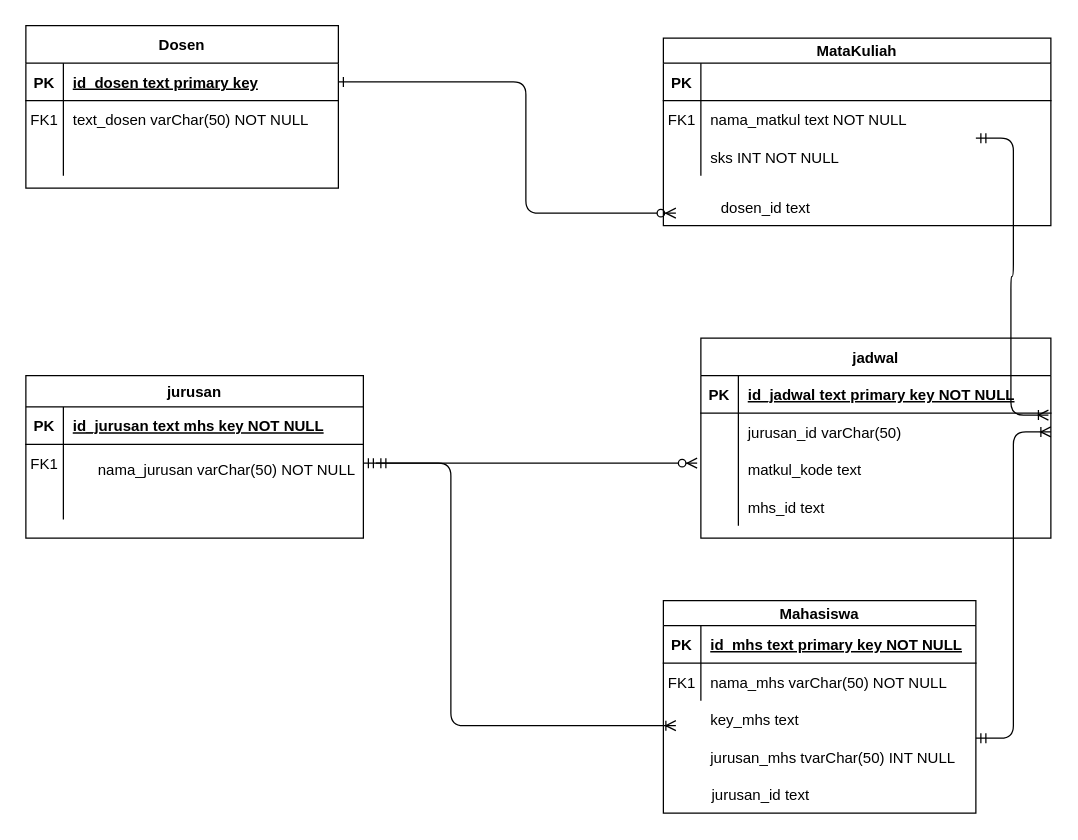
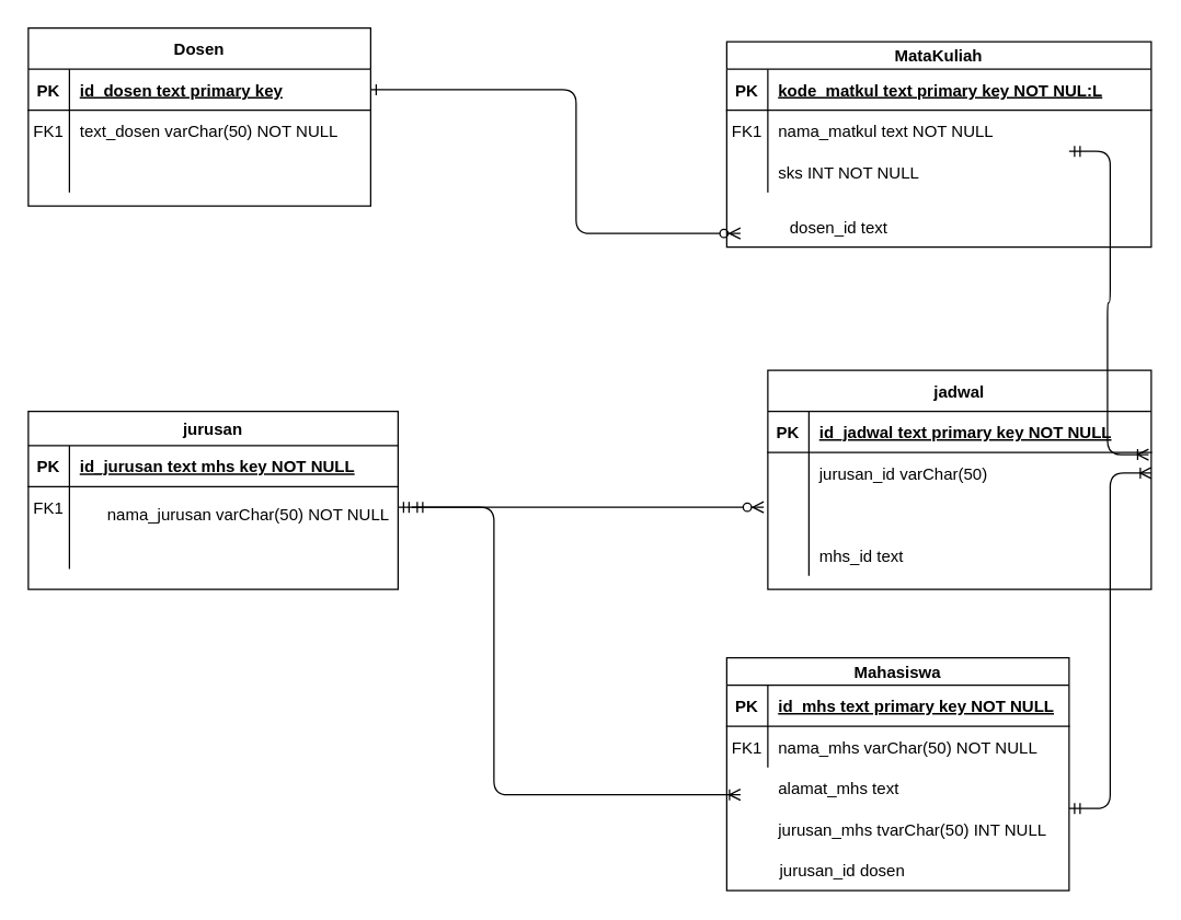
  <mxCell id="0" />
  <mxCell id="1" parent="0" />
  <mxCell id="2" value="jurusan" style="shape=table;startSize=25;container=1;collapsible=1;childLayout=tableLayout;fixedRows=1;rowLines=0;fontStyle=1;align=center;resizeLast=1;" parent="1" vertex="1"><mxGeometry x="20" y="300" width="270" height="130" as="geometry" /></mxCell>
  <mxCell id="3" value="" style="shape=partialRectangle;collapsible=0;dropTarget=0;pointerEvents=0;fillColor=none;points=[[0,0.5],[1,0.5]];portConstraint=eastwest;top=0;left=0;right=0;bottom=1;" parent="2" vertex="1"><mxGeometry y="25" width="270" height="30" as="geometry" /></mxCell>
  <mxCell id="4" value="PK" style="shape=partialRectangle;overflow=hidden;connectable=0;fillColor=none;top=0;left=0;bottom=0;right=0;fontStyle=1;" parent="3" vertex="1"><mxGeometry width="30" height="30" as="geometry" /></mxCell>
  <mxCell id="5" value="id_jurusan text mhs key NOT NULL" style="shape=partialRectangle;overflow=hidden;connectable=0;fillColor=none;top=0;left=0;bottom=0;right=0;align=left;spacingLeft=6;fontStyle=5;" parent="3" vertex="1"><mxGeometry x="30" width="240" height="30" as="geometry" /></mxCell>
  <mxCell id="6" value="" style="shape=partialRectangle;collapsible=0;dropTarget=0;pointerEvents=0;fillColor=none;points=[[0,0.5],[1,0.5]];portConstraint=eastwest;top=0;left=0;right=0;bottom=0;" parent="2" vertex="1"><mxGeometry y="55" width="270" height="30" as="geometry" /></mxCell>
  <mxCell id="7" value="FK1" style="shape=partialRectangle;overflow=hidden;connectable=0;fillColor=none;top=0;left=0;bottom=0;right=0;" parent="6" vertex="1"><mxGeometry width="30" height="30" as="geometry" /></mxCell>
  <mxCell id="8" value="" style="shape=partialRectangle;overflow=hidden;connectable=0;fillColor=none;top=0;left=0;bottom=0;right=0;align=left;spacingLeft=6;" parent="6" vertex="1"><mxGeometry x="30" width="240" height="30" as="geometry" /></mxCell>
  <mxCell id="9" value="" style="shape=partialRectangle;collapsible=0;dropTarget=0;pointerEvents=0;fillColor=none;points=[[0,0.5],[1,0.5]];portConstraint=eastwest;top=0;left=0;right=0;bottom=0;" parent="2" vertex="1"><mxGeometry y="85" width="270" height="30" as="geometry" /></mxCell>
  <mxCell id="10" value="" style="shape=partialRectangle;overflow=hidden;connectable=0;fillColor=none;top=0;left=0;bottom=0;right=0;" parent="9" vertex="1"><mxGeometry width="30" height="30" as="geometry" /></mxCell>
  <mxCell id="11" value="" style="shape=partialRectangle;overflow=hidden;connectable=0;fillColor=none;top=0;left=0;bottom=0;right=0;align=left;spacingLeft=6;" parent="9" vertex="1"><mxGeometry x="30" width="240" height="30" as="geometry" /></mxCell>
  <mxCell id="12" value="" style="group" vertex="1" connectable="0" parent="1"><mxGeometry x="530" y="480" width="250" height="170" as="geometry" /></mxCell>
  <mxCell id="13" value="Mahasiswa" style="shape=table;startSize=20;container=1;collapsible=1;childLayout=tableLayout;fixedRows=1;rowLines=0;fontStyle=1;align=center;resizeLast=1;" parent="12" vertex="1"><mxGeometry width="250" height="170" as="geometry" /></mxCell>
  <mxCell id="14" value="" style="shape=partialRectangle;collapsible=0;dropTarget=0;pointerEvents=0;fillColor=none;points=[[0,0.5],[1,0.5]];portConstraint=eastwest;top=0;left=0;right=0;bottom=1;" parent="13" vertex="1"><mxGeometry y="20" width="250" height="30" as="geometry" /></mxCell>
  <mxCell id="15" value="PK" style="shape=partialRectangle;overflow=hidden;connectable=0;fillColor=none;top=0;left=0;bottom=0;right=0;fontStyle=1;" parent="14" vertex="1"><mxGeometry width="30" height="30" as="geometry" /></mxCell>
  <mxCell id="16" value="id_mhs text primary key NOT NULL" style="shape=partialRectangle;overflow=hidden;connectable=0;fillColor=none;top=0;left=0;bottom=0;right=0;align=left;spacingLeft=6;fontStyle=5;" parent="14" vertex="1"><mxGeometry x="30" width="220" height="30" as="geometry" /></mxCell>
  <mxCell id="17" value="" style="shape=partialRectangle;collapsible=0;dropTarget=0;pointerEvents=0;fillColor=none;points=[[0,0.5],[1,0.5]];portConstraint=eastwest;top=0;left=0;right=0;bottom=0;" parent="13" vertex="1"><mxGeometry y="50" width="250" height="30" as="geometry" /></mxCell>
  <mxCell id="18" value="FK1" style="shape=partialRectangle;overflow=hidden;connectable=0;fillColor=none;top=0;left=0;bottom=0;right=0;" parent="17" vertex="1"><mxGeometry width="30" height="30" as="geometry" /></mxCell>
  <mxCell id="19" value="nama_mhs varChar(50) NOT NULL" style="shape=partialRectangle;overflow=hidden;connectable=0;fillColor=none;top=0;left=0;bottom=0;right=0;align=left;spacingLeft=6;" parent="17" vertex="1"><mxGeometry x="30" width="220" height="30" as="geometry" /></mxCell>
- <mxCell id="20" value="key_mhs text " style="shape=partialRectangle;overflow=hidden;connectable=0;fillColor=none;top=0;left=0;bottom=0;right=0;align=left;spacingLeft=6;" vertex="1" parent="12"><mxGeometry x="30" y="80" width="220" height="30" as="geometry" /></mxCell>
+ <mxCell id="20" value="alamat_mhs text " style="shape=partialRectangle;overflow=hidden;connectable=0;fillColor=none;top=0;left=0;bottom=0;right=0;align=left;spacingLeft=6;" vertex="1" parent="12"><mxGeometry x="30" y="80" width="220" height="30" as="geometry" /></mxCell>
  <mxCell id="21" value="jurusan_mhs tvarChar(50) INT NULL" style="shape=partialRectangle;overflow=hidden;connectable=0;fillColor=none;top=0;left=0;bottom=0;right=0;align=left;spacingLeft=6;" vertex="1" parent="12"><mxGeometry x="30" y="110" width="220" height="30" as="geometry" /></mxCell>
- <mxCell id="22" value="jurusan_id text" style="shape=partialRectangle;overflow=hidden;connectable=0;fillColor=none;top=0;left=0;bottom=0;right=0;align=left;spacingLeft=6;" vertex="1" parent="12"><mxGeometry x="31" y="140" width="220" height="30" as="geometry" /></mxCell>
+ <mxCell id="22" value="jurusan_id dosen" style="shape=partialRectangle;overflow=hidden;connectable=0;fillColor=none;top=0;left=0;bottom=0;right=0;align=left;spacingLeft=6;" vertex="1" parent="12"><mxGeometry x="31" y="140" width="220" height="30" as="geometry" /></mxCell>
  <mxCell id="23" value="" style="group" vertex="1" connectable="0" parent="1"><mxGeometry x="20" y="20" width="250" height="130" as="geometry" /></mxCell>
  <mxCell id="24" value="Dosen" style="shape=table;startSize=30;container=1;collapsible=1;childLayout=tableLayout;fixedRows=1;rowLines=0;fontStyle=1;align=center;resizeLast=1;" parent="23" vertex="1"><mxGeometry width="250" height="130" as="geometry" /></mxCell>
  <mxCell id="25" value="" style="shape=partialRectangle;collapsible=0;dropTarget=0;pointerEvents=0;fillColor=none;points=[[0,0.5],[1,0.5]];portConstraint=eastwest;top=0;left=0;right=0;bottom=1;" parent="24" vertex="1"><mxGeometry y="30" width="250" height="30" as="geometry" /></mxCell>
  <mxCell id="26" value="PK" style="shape=partialRectangle;overflow=hidden;connectable=0;fillColor=none;top=0;left=0;bottom=0;right=0;fontStyle=1;" parent="25" vertex="1"><mxGeometry width="30" height="30" as="geometry" /></mxCell>
  <mxCell id="27" value="id_dosen text primary key" style="shape=partialRectangle;overflow=hidden;connectable=0;fillColor=none;top=0;left=0;bottom=0;right=0;align=left;spacingLeft=6;fontStyle=5;" parent="25" vertex="1"><mxGeometry x="30" width="220" height="30" as="geometry" /></mxCell>
  <mxCell id="28" value="" style="shape=partialRectangle;collapsible=0;dropTarget=0;pointerEvents=0;fillColor=none;points=[[0,0.5],[1,0.5]];portConstraint=eastwest;top=0;left=0;right=0;bottom=0;" parent="24" vertex="1"><mxGeometry y="60" width="250" height="30" as="geometry" /></mxCell>
  <mxCell id="29" value="FK1" style="shape=partialRectangle;overflow=hidden;connectable=0;fillColor=none;top=0;left=0;bottom=0;right=0;" parent="28" vertex="1"><mxGeometry width="30" height="30" as="geometry" /></mxCell>
  <mxCell id="30" value="text_dosen varChar(50) NOT NULL" style="shape=partialRectangle;overflow=hidden;connectable=0;fillColor=none;top=0;left=0;bottom=0;right=0;align=left;spacingLeft=6;" parent="28" vertex="1"><mxGeometry x="30" width="220" height="30" as="geometry" /></mxCell>
  <mxCell id="31" value="" style="shape=partialRectangle;collapsible=0;dropTarget=0;pointerEvents=0;fillColor=none;points=[[0,0.5],[1,0.5]];portConstraint=eastwest;top=0;left=0;right=0;bottom=0;" parent="24" vertex="1"><mxGeometry y="90" width="250" height="30" as="geometry" /></mxCell>
  <mxCell id="32" value="" style="shape=partialRectangle;overflow=hidden;connectable=0;fillColor=none;top=0;left=0;bottom=0;right=0;" parent="31" vertex="1"><mxGeometry width="30" height="30" as="geometry" /></mxCell>
  <mxCell id="33" value="" style="shape=partialRectangle;overflow=hidden;connectable=0;fillColor=none;top=0;left=0;bottom=0;right=0;align=left;spacingLeft=6;" parent="31" vertex="1"><mxGeometry x="30" width="220" height="30" as="geometry" /></mxCell>
  <mxCell id="34" value="" style="endArrow=ERzeroToMany;startArrow=ERone;endFill=1;startFill=0;exitX=1;exitY=0.5;exitDx=0;exitDy=0;" parent="23" source="25" edge="1"><mxGeometry width="100" height="100" relative="1" as="geometry"><mxPoint x="40" y="180" as="sourcePoint" /><mxPoint x="520" y="150" as="targetPoint" /><Array as="points"><mxPoint x="400" y="45" /><mxPoint x="400" y="150" /></Array></mxGeometry></mxCell>
  <mxCell id="35" value="" style="group" vertex="1" connectable="0" parent="1"><mxGeometry x="530" y="30" width="310" height="150" as="geometry" /></mxCell>
  <mxCell id="36" value="MataKuliah" style="shape=table;startSize=20;container=1;collapsible=1;childLayout=tableLayout;fixedRows=1;rowLines=0;fontStyle=1;align=center;resizeLast=1;" vertex="1" parent="35"><mxGeometry width="310" height="150" as="geometry" /></mxCell>
  <mxCell id="37" value="" style="shape=partialRectangle;collapsible=0;dropTarget=0;pointerEvents=0;fillColor=none;points=[[0,0.5],[1,0.5]];portConstraint=eastwest;top=0;left=0;right=0;bottom=1;" vertex="1" parent="36"><mxGeometry y="20" width="310" height="30" as="geometry" /></mxCell>
  <mxCell id="38" value="PK" style="shape=partialRectangle;overflow=hidden;connectable=0;fillColor=none;top=0;left=0;bottom=0;right=0;fontStyle=1;" vertex="1" parent="37"><mxGeometry width="30" height="30" as="geometry" /></mxCell>
+ <mxCell id="39" value="kode_matkul text primary key NOT NUL:L" style="shape=partialRectangle;overflow=hidden;connectable=0;fillColor=none;top=0;left=0;bottom=0;right=0;align=left;spacingLeft=6;fontStyle=5;" vertex="1" parent="37"><mxGeometry x="30" width="280" height="30" as="geometry" /></mxCell>
  <mxCell id="40" value="" style="shape=partialRectangle;collapsible=0;dropTarget=0;pointerEvents=0;fillColor=none;points=[[0,0.5],[1,0.5]];portConstraint=eastwest;top=0;left=0;right=0;bottom=0;" vertex="1" parent="36"><mxGeometry y="50" width="310" height="30" as="geometry" /></mxCell>
  <mxCell id="41" value="FK1" style="shape=partialRectangle;overflow=hidden;connectable=0;fillColor=none;top=0;left=0;bottom=0;right=0;" vertex="1" parent="40"><mxGeometry width="30" height="30" as="geometry" /></mxCell>
  <mxCell id="42" value="nama_matkul text NOT NULL" style="shape=partialRectangle;overflow=hidden;connectable=0;fillColor=none;top=0;left=0;bottom=0;right=0;align=left;spacingLeft=6;" vertex="1" parent="40"><mxGeometry x="30" width="280" height="30" as="geometry" /></mxCell>
  <mxCell id="43" value="" style="shape=partialRectangle;collapsible=0;dropTarget=0;pointerEvents=0;fillColor=none;points=[[0,0.5],[1,0.5]];portConstraint=eastwest;top=0;left=0;right=0;bottom=0;" vertex="1" parent="36"><mxGeometry y="80" width="310" height="30" as="geometry" /></mxCell>
  <mxCell id="44" value="" style="shape=partialRectangle;overflow=hidden;connectable=0;fillColor=none;top=0;left=0;bottom=0;right=0;" vertex="1" parent="43"><mxGeometry width="30" height="30" as="geometry" /></mxCell>
  <mxCell id="45" value="sks INT NOT NULL" style="shape=partialRectangle;overflow=hidden;connectable=0;fillColor=none;top=0;left=0;bottom=0;right=0;align=left;spacingLeft=6;" vertex="1" parent="43"><mxGeometry x="30" width="280" height="30" as="geometry" /></mxCell>
  <mxCell id="46" value="dosen_id text" style="shape=partialRectangle;overflow=hidden;connectable=0;fillColor=none;top=0;left=0;bottom=0;right=0;align=left;spacingLeft=6;" vertex="1" parent="35"><mxGeometry x="38.431" y="120" width="241.569" height="30" as="geometry" /></mxCell>
  <mxCell id="47" value="jadwal" style="shape=table;startSize=30;container=1;collapsible=1;childLayout=tableLayout;fixedRows=1;rowLines=0;fontStyle=1;align=center;resizeLast=1;" vertex="1" parent="1"><mxGeometry x="560" y="270" width="280" height="160" as="geometry" /></mxCell>
  <mxCell id="48" value="" style="shape=partialRectangle;collapsible=0;dropTarget=0;pointerEvents=0;fillColor=none;top=0;left=0;bottom=1;right=0;points=[[0,0.5],[1,0.5]];portConstraint=eastwest;" vertex="1" parent="47"><mxGeometry y="30" width="280" height="30" as="geometry" /></mxCell>
  <mxCell id="49" value="PK" style="shape=partialRectangle;connectable=0;fillColor=none;top=0;left=0;bottom=0;right=0;fontStyle=1;overflow=hidden;" vertex="1" parent="48"><mxGeometry width="30" height="30" as="geometry" /></mxCell>
  <mxCell id="50" value="id_jadwal text primary key NOT NULL" style="shape=partialRectangle;connectable=0;fillColor=none;top=0;left=0;bottom=0;right=0;align=left;spacingLeft=6;fontStyle=5;overflow=hidden;" vertex="1" parent="48"><mxGeometry x="30" width="250" height="30" as="geometry" /></mxCell>
  <mxCell id="51" value="" style="shape=partialRectangle;collapsible=0;dropTarget=0;pointerEvents=0;fillColor=none;top=0;left=0;bottom=0;right=0;points=[[0,0.5],[1,0.5]];portConstraint=eastwest;" vertex="1" parent="47"><mxGeometry y="60" width="280" height="30" as="geometry" /></mxCell>
  <mxCell id="52" value="" style="shape=partialRectangle;connectable=0;fillColor=none;top=0;left=0;bottom=0;right=0;editable=1;overflow=hidden;" vertex="1" parent="51"><mxGeometry width="30" height="30" as="geometry" /></mxCell>
  <mxCell id="53" value="jurusan_id varChar(50)" style="shape=partialRectangle;connectable=0;fillColor=none;top=0;left=0;bottom=0;right=0;align=left;spacingLeft=6;overflow=hidden;" vertex="1" parent="51"><mxGeometry x="30" width="250" height="30" as="geometry" /></mxCell>
  <mxCell id="54" value="" style="shape=partialRectangle;collapsible=0;dropTarget=0;pointerEvents=0;fillColor=none;top=0;left=0;bottom=0;right=0;points=[[0,0.5],[1,0.5]];portConstraint=eastwest;" vertex="1" parent="47"><mxGeometry y="90" width="280" height="30" as="geometry" /></mxCell>
  <mxCell id="55" value="" style="shape=partialRectangle;connectable=0;fillColor=none;top=0;left=0;bottom=0;right=0;editable=1;overflow=hidden;" vertex="1" parent="54"><mxGeometry width="30" height="30" as="geometry" /></mxCell>
- <mxCell id="56" value="matkul_kode text" style="shape=partialRectangle;connectable=0;fillColor=none;top=0;left=0;bottom=0;right=0;align=left;spacingLeft=6;overflow=hidden;" vertex="1" parent="54"><mxGeometry x="30" width="250" height="30" as="geometry" /></mxCell>
  <mxCell id="57" value="" style="shape=partialRectangle;collapsible=0;dropTarget=0;pointerEvents=0;fillColor=none;top=0;left=0;bottom=0;right=0;points=[[0,0.5],[1,0.5]];portConstraint=eastwest;" vertex="1" parent="47"><mxGeometry y="120" width="280" height="30" as="geometry" /></mxCell>
  <mxCell id="58" value="" style="shape=partialRectangle;connectable=0;fillColor=none;top=0;left=0;bottom=0;right=0;editable=1;overflow=hidden;" vertex="1" parent="57"><mxGeometry width="30" height="30" as="geometry" /></mxCell>
  <mxCell id="59" value="mhs_id text" style="shape=partialRectangle;connectable=0;fillColor=none;top=0;left=0;bottom=0;right=0;align=left;spacingLeft=6;overflow=hidden;" vertex="1" parent="57"><mxGeometry x="30" width="250" height="30" as="geometry" /></mxCell>
  <mxCell id="60" value="" style="edgeStyle=orthogonalEdgeStyle;fontSize=12;html=1;endArrow=ERzeroToMany;startArrow=ERmandOne;exitX=1;exitY=0.5;exitDx=0;exitDy=0;" edge="1" parent="1" source="6"><mxGeometry width="100" height="100" relative="1" as="geometry"><mxPoint x="250" y="440" as="sourcePoint" /><mxPoint x="557" y="370" as="targetPoint" /><Array as="points"><mxPoint x="557" y="370" /></Array></mxGeometry></mxCell>
  <mxCell id="61" value="" style="edgeStyle=entityRelationEdgeStyle;fontSize=12;html=1;endArrow=ERoneToMany;startArrow=ERmandOne;entryX=0.993;entryY=0.052;entryDx=0;entryDy=0;entryPerimeter=0;" edge="1" parent="1" target="51"><mxGeometry width="100" height="100" relative="1" as="geometry"><mxPoint x="780" y="110" as="sourcePoint" /><mxPoint x="750" y="360" as="targetPoint" /></mxGeometry></mxCell>
  <mxCell id="62" value="" style="edgeStyle=entityRelationEdgeStyle;fontSize=12;html=1;endArrow=ERoneToMany;startArrow=ERmandOne;entryX=1;entryY=0.5;entryDx=0;entryDy=0;" edge="1" parent="1" target="51"><mxGeometry width="100" height="100" relative="1" as="geometry"><mxPoint x="780" y="590" as="sourcePoint" /><mxPoint x="750" y="340" as="targetPoint" /></mxGeometry></mxCell>
  <mxCell id="63" value="" style="edgeStyle=orthogonalEdgeStyle;fontSize=12;html=1;endArrow=ERoneToMany;startArrow=ERmandOne;" edge="1" parent="1"><mxGeometry width="100" height="100" relative="1" as="geometry"><mxPoint x="300" y="370" as="sourcePoint" /><mxPoint x="540" y="580" as="targetPoint" /><Array as="points"><mxPoint x="310" y="370" /><mxPoint x="360" y="370" /><mxPoint x="360" y="580" /></Array></mxGeometry></mxCell>
  <mxCell id="64" value="nama_jurusan varChar(50) NOT NULL " style="shape=partialRectangle;overflow=hidden;connectable=0;fillColor=none;top=0;left=0;bottom=0;right=0;align=left;spacingLeft=6;" vertex="1" parent="1"><mxGeometry x="70" y="360" width="220" height="30" as="geometry" /></mxCell>
